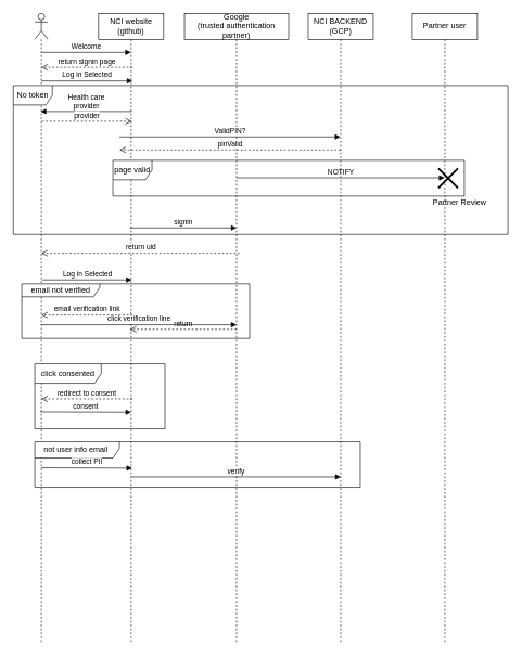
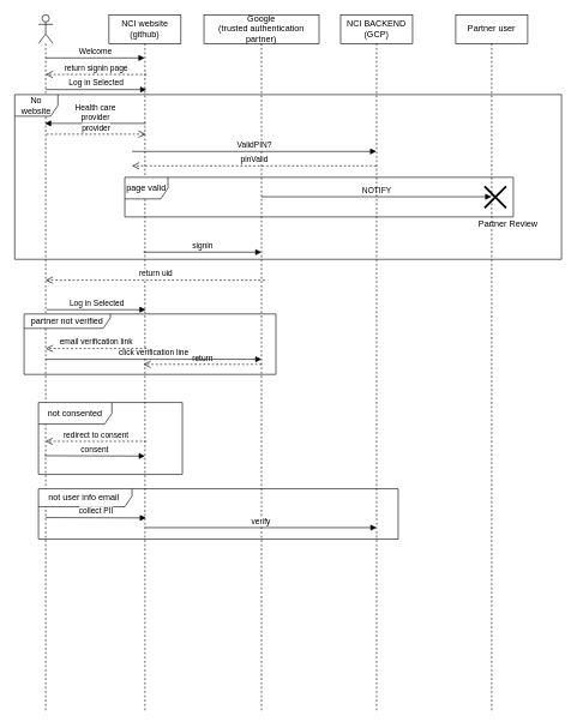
  <mxCell id="0" />
  <mxCell id="1" parent="0" />
  <mxCell id="2" value="" style="shape=umlLifeline;participant=umlActor;perimeter=lifelinePerimeter;whiteSpace=wrap;html=1;container=1;collapsible=0;recursiveResize=0;verticalAlign=top;spacingTop=36;labelBackgroundColor=#ffffff;outlineConnect=0;" parent="1" vertex="1"><mxGeometry x="53" y="20" width="20" height="970" as="geometry" /></mxCell>
  <mxCell id="3" value="&lt;div&gt;NCI website&lt;/div&gt;&lt;div&gt;(github)&lt;br&gt;&lt;/div&gt;" style="shape=umlLifeline;perimeter=lifelinePerimeter;whiteSpace=wrap;html=1;container=1;collapsible=0;recursiveResize=0;outlineConnect=0;" parent="1" vertex="1"><mxGeometry x="151" y="20" width="100" height="970" as="geometry" /></mxCell>
  <mxCell id="4" value="&lt;div&gt;Google&lt;/div&gt;&lt;div&gt;(trusted authentication partner)&lt;/div&gt;" style="shape=umlLifeline;perimeter=lifelinePerimeter;whiteSpace=wrap;html=1;container=1;collapsible=0;recursiveResize=0;outlineConnect=0;" parent="1" vertex="1"><mxGeometry x="283" y="20" width="160" height="970" as="geometry" /></mxCell>
- <mxCell id="5" value="email not verified" style="shape=umlFrame;whiteSpace=wrap;html=1;width=120;height=20;" parent="4" vertex="1"><mxGeometry x="-250" y="416" width="350" height="84" as="geometry" /></mxCell>
+ <mxCell id="5" value="partner not verified" style="shape=umlFrame;whiteSpace=wrap;html=1;width=120;height=20;" parent="4" vertex="1"><mxGeometry x="-250" y="416" width="350" height="84" as="geometry" /></mxCell>
  <mxCell id="6" value="return" style="html=1;verticalAlign=bottom;endArrow=open;dashed=1;endSize=8;" edge="1" parent="4"><mxGeometry relative="1" as="geometry"><mxPoint x="80" y="486" as="sourcePoint" /><mxPoint x="-84" y="486" as="targetPoint" /></mxGeometry></mxCell>
- <mxCell id="7" value="No token" style="shape=umlFrame;whiteSpace=wrap;html=1;" vertex="1" parent="4"><mxGeometry x="-263" y="111" width="760" height="229" as="geometry" /></mxCell>
+ <mxCell id="7" value="No website" style="shape=umlFrame;whiteSpace=wrap;html=1;" vertex="1" parent="4"><mxGeometry x="-263" y="111" width="760" height="229" as="geometry" /></mxCell>
  <mxCell id="8" value="Health care&lt;br&gt;provider" style="html=1;verticalAlign=bottom;endArrow=block;" edge="1" parent="4"><mxGeometry width="80" relative="1" as="geometry"><mxPoint x="-81" y="151" as="sourcePoint" /><mxPoint x="-221" y="151" as="targetPoint" /></mxGeometry></mxCell>
  <mxCell id="9" value="provider" style="html=1;verticalAlign=bottom;endArrow=open;dashed=1;endSize=8;" edge="1" parent="4"><mxGeometry relative="1" as="geometry"><mxPoint x="-219" y="166" as="sourcePoint" /><mxPoint x="-81" y="166" as="targetPoint" /><Array as="points" /></mxGeometry></mxCell>
  <mxCell id="10" value="signin" style="html=1;verticalAlign=bottom;endArrow=block;" edge="1" parent="4"><mxGeometry width="80" relative="1" as="geometry"><mxPoint x="-84" y="330" as="sourcePoint" /><mxPoint x="80" y="330" as="targetPoint" /></mxGeometry></mxCell>
  <mxCell id="11" value="ValidPIN?" style="html=1;verticalAlign=bottom;endArrow=block;" edge="1" parent="4" target="31"><mxGeometry width="80" relative="1" as="geometry"><mxPoint x="-100" y="190" as="sourcePoint" /><mxPoint x="20" y="190" as="targetPoint" /></mxGeometry></mxCell>
  <mxCell id="12" value="pinValid" style="html=1;verticalAlign=bottom;endArrow=open;dashed=1;endSize=8;" edge="1" parent="4" source="31"><mxGeometry relative="1" as="geometry"><mxPoint x="128" y="210" as="sourcePoint" /><mxPoint x="-100" y="210" as="targetPoint" /></mxGeometry></mxCell>
  <mxCell id="13" value="page valid" style="shape=umlFrame;whiteSpace=wrap;html=1;" vertex="1" parent="4"><mxGeometry x="-110" y="226" width="540" height="55" as="geometry" /></mxCell>
  <mxCell id="14" value="NOTIFY" style="html=1;verticalAlign=bottom;endArrow=block;" edge="1" parent="4" target="29"><mxGeometry width="80" relative="1" as="geometry"><mxPoint x="80" y="253" as="sourcePoint" /><mxPoint x="220" y="253" as="targetPoint" /></mxGeometry></mxCell>
  <mxCell id="15" value="" style="shape=umlDestroy;whiteSpace=wrap;html=1;strokeWidth=3;fontColor=#000000;" vertex="1" parent="4"><mxGeometry x="390" y="238.5" width="30" height="30" as="geometry" /></mxCell>
  <mxCell id="16" value="Partner Review" style="text;html=1;resizable=0;points=[];autosize=1;align=left;verticalAlign=top;spacingTop=-4;fontColor=#000000;" vertex="1" parent="4"><mxGeometry x="380" y="281" width="100" height="20" as="geometry" /></mxCell>
  <mxCell id="17" value="Welcome" style="html=1;verticalAlign=bottom;endArrow=block;" parent="1" edge="1"><mxGeometry width="80" relative="1" as="geometry"><mxPoint x="63" y="80" as="sourcePoint" /><mxPoint x="200.5" y="80" as="targetPoint" /></mxGeometry></mxCell>
  <mxCell id="18" value="Log in Selected" style="html=1;verticalAlign=bottom;endArrow=block;" parent="1" edge="1"><mxGeometry width="80" relative="1" as="geometry"><mxPoint x="63" y="124" as="sourcePoint" /><mxPoint x="203" y="124" as="targetPoint" /></mxGeometry></mxCell>
  <mxCell id="19" value="return signin page" style="html=1;verticalAlign=bottom;endArrow=open;dashed=1;endSize=8;" parent="1" edge="1"><mxGeometry relative="1" as="geometry"><mxPoint x="203" y="103" as="sourcePoint" /><mxPoint x="63" y="103" as="targetPoint" /></mxGeometry></mxCell>
  <mxCell id="20" value="return uid" style="html=1;verticalAlign=bottom;endArrow=open;dashed=1;endSize=8;" parent="1" edge="1"><mxGeometry relative="1" as="geometry"><mxPoint x="367.5" y="389" as="sourcePoint" /><mxPoint x="63" y="389" as="targetPoint" /></mxGeometry></mxCell>
  <mxCell id="21" value="Log in Selected" style="html=1;verticalAlign=bottom;endArrow=block;" parent="1" edge="1"><mxGeometry width="80" relative="1" as="geometry"><mxPoint x="64.5" y="430" as="sourcePoint" /><mxPoint x="202" y="430" as="targetPoint" /></mxGeometry></mxCell>
- <mxCell id="22" value="click consented" style="shape=umlFrame;whiteSpace=wrap;html=1;width=102;height=30;" parent="1" vertex="1"><mxGeometry x="53" y="559" width="200" height="100" as="geometry" /></mxCell>
+ <mxCell id="22" value="not consented" style="shape=umlFrame;whiteSpace=wrap;html=1;width=102;height=30;" parent="1" vertex="1"><mxGeometry x="53" y="559" width="200" height="100" as="geometry" /></mxCell>
  <mxCell id="23" value="consent" style="html=1;verticalAlign=bottom;endArrow=block;" parent="1" edge="1"><mxGeometry width="80" relative="1" as="geometry"><mxPoint x="61.5" y="633" as="sourcePoint" /><mxPoint x="201" y="633.5" as="targetPoint" /></mxGeometry></mxCell>
  <mxCell id="24" value="redirect to consent" style="html=1;verticalAlign=bottom;endArrow=open;dashed=1;endSize=8;" parent="1" edge="1"><mxGeometry relative="1" as="geometry"><mxPoint x="203" y="613" as="sourcePoint" /><mxPoint x="63" y="613" as="targetPoint" /></mxGeometry></mxCell>
  <mxCell id="25" value="not user info email&amp;nbsp;" style="shape=umlFrame;whiteSpace=wrap;html=1;width=130;height=25;" parent="1" vertex="1"><mxGeometry x="53" y="679" width="500" height="70" as="geometry" /></mxCell>
  <mxCell id="26" value="collect PII" style="html=1;verticalAlign=bottom;endArrow=block;" parent="1" edge="1"><mxGeometry width="80" relative="1" as="geometry"><mxPoint x="63" y="719" as="sourcePoint" /><mxPoint x="202.5" y="719.5" as="targetPoint" /></mxGeometry></mxCell>
  <mxCell id="27" value="click verification line" style="html=1;verticalAlign=bottom;endArrow=block;" parent="1" edge="1"><mxGeometry width="80" relative="1" as="geometry"><mxPoint x="63" y="499" as="sourcePoint" /><mxPoint x="363" y="499" as="targetPoint" /></mxGeometry></mxCell>
  <mxCell id="28" value="email verification link" style="html=1;verticalAlign=bottom;endArrow=open;dashed=1;endSize=8;" parent="1" edge="1"><mxGeometry relative="1" as="geometry"><mxPoint x="203" y="484" as="sourcePoint" /><mxPoint x="63" y="484" as="targetPoint" /></mxGeometry></mxCell>
  <mxCell id="29" value="Partner user" style="shape=umlLifeline;perimeter=lifelinePerimeter;whiteSpace=wrap;html=1;container=1;collapsible=0;recursiveResize=0;outlineConnect=0;" vertex="1" parent="1"><mxGeometry x="633" y="20" width="100" height="970" as="geometry" /></mxCell>
  <mxCell id="30" value="verify" style="html=1;verticalAlign=bottom;endArrow=block;" edge="1" parent="1"><mxGeometry width="80" relative="1" as="geometry"><mxPoint x="201" y="733" as="sourcePoint" /><mxPoint x="523" y="733" as="targetPoint" /></mxGeometry></mxCell>
  <mxCell id="31" value="&lt;div&gt;NCI BACKEND&lt;/div&gt;&lt;div&gt;(GCP)&lt;br&gt;&lt;/div&gt;" style="shape=umlLifeline;perimeter=lifelinePerimeter;whiteSpace=wrap;html=1;container=1;collapsible=0;recursiveResize=0;outlineConnect=0;" vertex="1" parent="1"><mxGeometry x="473" y="20" width="100" height="970" as="geometry" /></mxCell>
